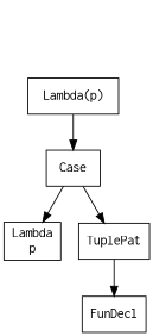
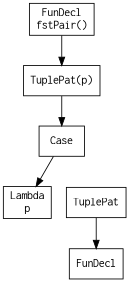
  digraph {
    node [fontname=Courier shape=box]
-   n2 [label="Lambda(p)"]
+   n1 [label="FunDecl\nfstPair()"]
+   n2 [label="TuplePat(p)"]
    n3 [label=Case]
    n4 [label="Lambda\np"]
    n5 [label=TuplePat]
    n6 [label=FunDecl]
+   n1 -> n2
    n2 -> n3
    n3 -> n4
-   n3 -> n5
    n5 -> n6
  }
